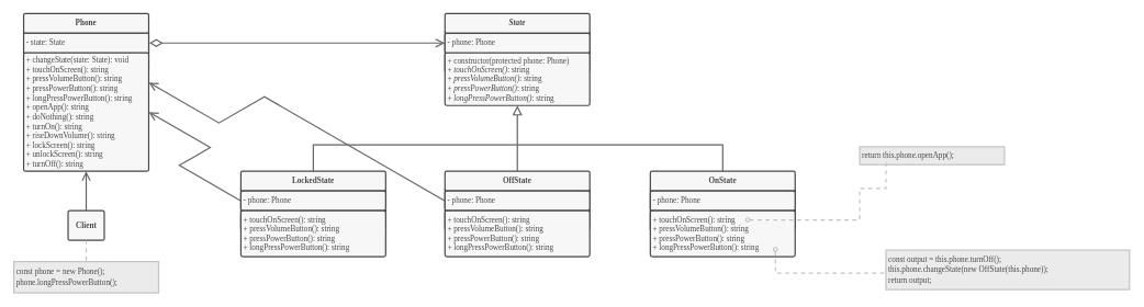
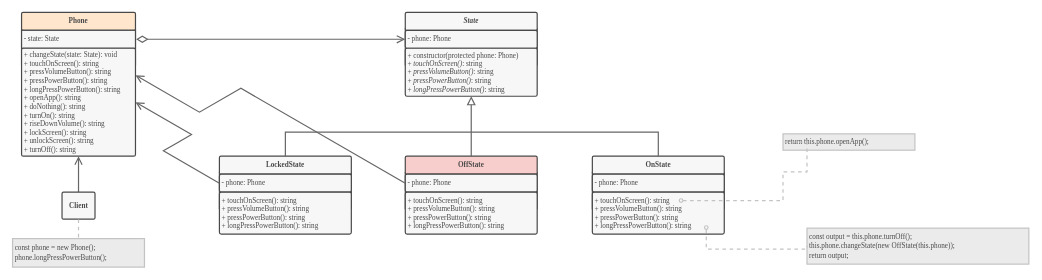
  <mxCell id="0" />
  <mxCell id="1" parent="0" />
  <mxCell id="2" value="" style="group" vertex="1" connectable="0" parent="1"><mxGeometry x="675" y="20" width="220" height="90" as="geometry" /></mxCell>
  <mxCell id="3" value="" style="whiteSpace=wrap;html=1;fillColor=#494949;strokeColor=#494949;container=0;strokeWidth=2;" vertex="1" parent="2"><mxGeometry y="27.5" width="220" height="60" as="geometry" /></mxCell>
  <mxCell id="4" value="&lt;font face=&quot;Nunito&quot; color=&quot;#494949&quot;&gt;&lt;b&gt;&lt;i&gt;State&lt;/i&gt;&lt;/b&gt;&lt;/font&gt;" style="rounded=1;whiteSpace=wrap;html=1;arcSize=5;fillColor=#F7F7F7;strokeColor=#494949;strokeWidth=2;container=0;absoluteArcSize=1;" vertex="1" parent="2"><mxGeometry width="220" height="30" as="geometry" /></mxCell>
  <mxCell id="5" value="&lt;font face=&quot;Nunito&quot;&gt;- phone: Phone&lt;/font&gt;" style="rounded=1;whiteSpace=wrap;html=1;arcSize=6;fillColor=#F7F7F7;strokeColor=#494949;align=left;perimeterSpacing=0;spacingLeft=2;fontColor=#494949;strokeWidth=2;container=0;absoluteArcSize=1;" vertex="1" parent="2"><mxGeometry y="30" width="220" height="30" as="geometry" /></mxCell>
  <mxCell id="6" value="&lt;font face=&quot;Nunito&quot; color=&quot;#494949&quot;&gt;+ constructor(protected phone: Phone)&lt;br&gt;+ &lt;i&gt;touchOnScreen()&lt;/i&gt;: string&lt;br&gt;+ &lt;i&gt;pressVolumeButton()&lt;/i&gt;: string&lt;br&gt;+ &lt;i&gt;pressPowerButton()&lt;/i&gt;: string&lt;br&gt;+ &lt;i&gt;longPressPowerButton()&lt;/i&gt;: string&lt;br&gt;&lt;/font&gt;" style="rounded=1;whiteSpace=wrap;html=1;arcSize=6;fillColor=#F7F7F7;strokeColor=#494949;align=left;spacingLeft=2;container=0;strokeWidth=2;absoluteArcSize=1;" vertex="1" parent="2"><mxGeometry y="60" width="220" height="80" as="geometry" /></mxCell>
  <mxCell id="7" value="" style="group" vertex="1" connectable="0" parent="1"><mxGeometry x="35" y="20" width="190" height="90" as="geometry" /></mxCell>
  <mxCell id="8" value="" style="whiteSpace=wrap;html=1;fillColor=#494949;strokeColor=#494949;container=0;strokeWidth=2;" vertex="1" parent="7"><mxGeometry y="27.5" width="190" height="60" as="geometry" /></mxCell>
- <mxCell id="9" value="&lt;font face=&quot;Nunito&quot; color=&quot;#494949&quot;&gt;&lt;b&gt;Phone&lt;/b&gt;&lt;/font&gt;" style="rounded=1;whiteSpace=wrap;html=1;arcSize=5;fillColor=#F7F7F7;strokeColor=#494949;strokeWidth=2;container=0;absoluteArcSize=1;" vertex="1" parent="7"><mxGeometry width="190" height="30" as="geometry" /></mxCell>
+ <mxCell id="9" value="&lt;font face=&quot;Nunito&quot; color=&quot;#494949&quot;&gt;&lt;b&gt;Phone&lt;/b&gt;&lt;/font&gt;" style="rounded=1;whiteSpace=wrap;html=1;arcSize=5;fillColor=#ffe6cc;strokeColor=#494949;strokeWidth=2;container=0;absoluteArcSize=1;" vertex="1" parent="7"><mxGeometry width="190" height="30" as="geometry" /></mxCell>
  <mxCell id="10" value="&lt;font face=&quot;Nunito&quot;&gt;- state: State&lt;/font&gt;" style="whiteSpace=wrap;html=1;arcSize=6;fillColor=#F7F7F7;strokeColor=#494949;align=left;perimeterSpacing=0;spacingLeft=2;fontColor=#494949;strokeWidth=2;container=0;absoluteArcSize=1;rounded=0;" vertex="1" parent="7"><mxGeometry y="30" width="190" height="30" as="geometry" /></mxCell>
  <mxCell id="11" value="&lt;font face=&quot;Nunito&quot; color=&quot;#494949&quot;&gt;+ changeState(state: State): void&lt;br&gt;+ touchOnScreen(): string&lt;br&gt;+ pressVolumeButton(): string&lt;br&gt;+ pressPowerButton(): string&lt;br&gt;+ longPressPowerButton(): string&lt;br&gt;+ openApp(): string&lt;br&gt;+ doNothing(): string&lt;br&gt;+ turnOn(): string&lt;br&gt;+ riseDownVolume(): string&lt;br&gt;+ lockScreen(): string&lt;br&gt;+ unlockScreen(): string&lt;br&gt;+ turnOff(): string&lt;br&gt;&lt;/font&gt;" style="rounded=1;whiteSpace=wrap;html=1;arcSize=6;fillColor=#F7F7F7;strokeColor=#494949;align=left;spacingLeft=2;container=0;strokeWidth=2;absoluteArcSize=1;" vertex="1" parent="7"><mxGeometry y="60" width="190" height="180" as="geometry" /></mxCell>
  <mxCell id="12" value="" style="group" vertex="1" connectable="0" parent="1"><mxGeometry x="987" y="260" width="220" height="90" as="geometry" /></mxCell>
  <mxCell id="13" value="" style="whiteSpace=wrap;html=1;fillColor=#494949;strokeColor=#494949;container=0;strokeWidth=2;" vertex="1" parent="12"><mxGeometry y="27.5" width="220" height="60" as="geometry" /></mxCell>
  <mxCell id="14" value="&lt;font face=&quot;Nunito&quot; color=&quot;#494949&quot;&gt;&lt;b&gt;OnState&lt;/b&gt;&lt;/font&gt;" style="rounded=1;whiteSpace=wrap;html=1;arcSize=5;fillColor=#F7F7F7;strokeColor=#494949;strokeWidth=2;container=0;absoluteArcSize=1;" vertex="1" parent="12"><mxGeometry width="220" height="30" as="geometry" /></mxCell>
  <mxCell id="15" value="&lt;font face=&quot;Nunito&quot;&gt;- phone: Phone&lt;/font&gt;" style="rounded=1;whiteSpace=wrap;html=1;arcSize=6;fillColor=#F7F7F7;strokeColor=#494949;align=left;perimeterSpacing=0;spacingLeft=2;fontColor=#494949;strokeWidth=2;container=0;absoluteArcSize=1;" vertex="1" parent="12"><mxGeometry y="30" width="220" height="30" as="geometry" /></mxCell>
  <mxCell id="16" value="&lt;font face=&quot;Nunito&quot; color=&quot;#494949&quot;&gt;+ touchOnScreen(): string&lt;br&gt;+ pressVolumeButton(): string&lt;br&gt;+ pressPowerButton(): string&lt;br&gt;+ longPressPowerButton(): string&lt;br&gt;&lt;/font&gt;" style="rounded=1;whiteSpace=wrap;html=1;arcSize=6;fillColor=#F7F7F7;strokeColor=#494949;align=left;spacingLeft=2;container=0;strokeWidth=2;absoluteArcSize=1;" vertex="1" parent="12"><mxGeometry y="60" width="220" height="70" as="geometry" /></mxCell>
  <mxCell id="17" value="" style="group" vertex="1" connectable="0" parent="1"><mxGeometry x="675" y="260" width="220" height="90" as="geometry" /></mxCell>
  <mxCell id="18" value="" style="whiteSpace=wrap;html=1;fillColor=#494949;strokeColor=#494949;container=0;strokeWidth=2;" vertex="1" parent="17"><mxGeometry y="27.5" width="220" height="60" as="geometry" /></mxCell>
- <mxCell id="19" value="&lt;font face=&quot;Nunito&quot; color=&quot;#494949&quot;&gt;&lt;b&gt;OffState&lt;/b&gt;&lt;/font&gt;" style="rounded=1;whiteSpace=wrap;html=1;arcSize=5;fillColor=#F7F7F7;strokeColor=#494949;strokeWidth=2;container=0;absoluteArcSize=1;" vertex="1" parent="17"><mxGeometry width="220" height="30" as="geometry" /></mxCell>
+ <mxCell id="19" value="&lt;font face=&quot;Nunito&quot; color=&quot;#494949&quot;&gt;&lt;b&gt;OffState&lt;/b&gt;&lt;/font&gt;" style="rounded=1;whiteSpace=wrap;html=1;arcSize=5;fillColor=#f8cecc;strokeColor=#494949;strokeWidth=2;container=0;absoluteArcSize=1;" vertex="1" parent="17"><mxGeometry width="220" height="30" as="geometry" /></mxCell>
  <mxCell id="20" value="&lt;font face=&quot;Nunito&quot;&gt;- phone: Phone&lt;/font&gt;" style="rounded=1;whiteSpace=wrap;html=1;arcSize=6;fillColor=#F7F7F7;strokeColor=#494949;align=left;perimeterSpacing=0;spacingLeft=2;fontColor=#494949;strokeWidth=2;container=0;absoluteArcSize=1;" vertex="1" parent="17"><mxGeometry y="30" width="220" height="30" as="geometry" /></mxCell>
  <mxCell id="21" value="&lt;font face=&quot;Nunito&quot; color=&quot;#494949&quot;&gt;+ touchOnScreen(): string&lt;br&gt;+ pressVolumeButton(): string&lt;br&gt;+ pressPowerButton(): string&lt;br&gt;+ longPressPowerButton(): string&lt;br&gt;&lt;/font&gt;" style="rounded=1;whiteSpace=wrap;html=1;arcSize=6;fillColor=#F7F7F7;strokeColor=#494949;align=left;spacingLeft=2;container=0;strokeWidth=2;absoluteArcSize=1;" vertex="1" parent="17"><mxGeometry y="60" width="220" height="70" as="geometry" /></mxCell>
  <mxCell id="22" value="" style="group" vertex="1" connectable="0" parent="1"><mxGeometry x="365" y="260" width="220" height="90" as="geometry" /></mxCell>
  <mxCell id="23" value="" style="whiteSpace=wrap;html=1;fillColor=#494949;strokeColor=#494949;container=0;strokeWidth=2;" vertex="1" parent="22"><mxGeometry y="27.5" width="220" height="60" as="geometry" /></mxCell>
  <mxCell id="24" value="&lt;font face=&quot;Nunito&quot; color=&quot;#494949&quot;&gt;&lt;b&gt;LockedState&lt;/b&gt;&lt;/font&gt;" style="rounded=1;whiteSpace=wrap;html=1;arcSize=5;fillColor=#F7F7F7;strokeColor=#494949;strokeWidth=2;container=0;absoluteArcSize=1;" vertex="1" parent="22"><mxGeometry width="220" height="30" as="geometry" /></mxCell>
  <mxCell id="25" value="&lt;font face=&quot;Nunito&quot;&gt;- phone: Phone&lt;/font&gt;" style="rounded=1;whiteSpace=wrap;html=1;arcSize=6;fillColor=#F7F7F7;strokeColor=#494949;align=left;perimeterSpacing=0;spacingLeft=2;fontColor=#494949;strokeWidth=2;container=0;absoluteArcSize=1;" vertex="1" parent="22"><mxGeometry y="30" width="220" height="30" as="geometry" /></mxCell>
  <mxCell id="26" value="&lt;font face=&quot;Nunito&quot; color=&quot;#494949&quot;&gt;+ touchOnScreen(): string&lt;br&gt;+ pressVolumeButton(): string&lt;br&gt;+ pressPowerButton(): string&lt;br&gt;+ longPressPowerButton(): string&lt;br&gt;&lt;/font&gt;" style="rounded=1;whiteSpace=wrap;html=1;arcSize=6;fillColor=#F7F7F7;strokeColor=#494949;align=left;spacingLeft=2;container=0;strokeWidth=2;absoluteArcSize=1;" vertex="1" parent="22"><mxGeometry y="60" width="220" height="70" as="geometry" /></mxCell>
  <mxCell id="27" value="&lt;div style=&quot;line-height: 26px;&quot;&gt;&lt;div style=&quot;line-height: 26px;&quot;&gt;&lt;div style=&quot;line-height: 26px;&quot;&gt;&lt;div style=&quot;line-height: 147%;&quot;&gt;&lt;div style=&quot;line-height: 147%;&quot;&gt;&lt;div style=&quot;line-height: 137%;&quot;&gt;&lt;div style=&quot;line-height: 137%;&quot;&gt;&lt;div style=&quot;line-height: 157%;&quot;&gt;&lt;div style=&quot;line-height: 157%;&quot;&gt;&lt;div style=&quot;line-height: 157%;&quot;&gt;&lt;div style=&quot;line-height: 157%;&quot;&gt;&lt;div style=&quot;line-height: 157%;&quot;&gt;&lt;font face=&quot;Fira Code Medium&quot;&gt;return this.phone.openApp();&lt;/font&gt;&lt;br&gt;&lt;/div&gt;&lt;/div&gt;&lt;/div&gt;&lt;/div&gt;&lt;/div&gt;&lt;/div&gt;&lt;/div&gt;&lt;/div&gt;&lt;/div&gt;&lt;/div&gt;&lt;/div&gt;&lt;/div&gt;" style="rounded=0;whiteSpace=wrap;html=1;fontColor=#494949;strokeColor=#C3C3C3;fillColor=#EBEBEB;align=left;verticalAlign=middle;spacingLeft=2;spacingRight=1;strokeWidth=2;" vertex="1" parent="1"><mxGeometry x="1305" y="222.75" width="220" height="27.25" as="geometry" /></mxCell>
  <mxCell id="28" style="edgeStyle=orthogonalEdgeStyle;html=1;entryX=0;entryY=0.5;entryDx=0;entryDy=0;fontFamily=Helvetica;fontSource=https%3A%2F%2Ffonts.googleapis.com%2Fcss%3Ffamily%3DFira%2BCode%2BMedium;endArrow=none;rounded=0;strokeColor=#C3C3C3;startArrow=oval;startFill=0;endFill=0;strokeWidth=2;startSize=6;endSize=6;sourcePerimeterSpacing=2;targetPerimeterSpacing=1;dashed=1;" edge="1" parent="1" target="27"><mxGeometry relative="1" as="geometry"><mxPoint x="1135" y="334" as="sourcePoint" /><Array as="points"><mxPoint x="1305" y="334" /><mxPoint x="1305" y="286" /><mxPoint x="1345" y="286" /></Array><mxPoint x="1345" y="310" as="targetPoint" /></mxGeometry></mxCell>
  <mxCell id="29" value="&lt;div style=&quot;line-height: 26px;&quot;&gt;&lt;div style=&quot;line-height: 26px;&quot;&gt;&lt;div style=&quot;line-height: 26px;&quot;&gt;&lt;div style=&quot;line-height: 147%;&quot;&gt;&lt;div style=&quot;line-height: 147%;&quot;&gt;&lt;div style=&quot;line-height: 137%;&quot;&gt;&lt;div style=&quot;line-height: 137%;&quot;&gt;&lt;div style=&quot;line-height: 157%;&quot;&gt;&lt;div style=&quot;line-height: 157%;&quot;&gt;&lt;div style=&quot;line-height: 157%;&quot;&gt;&lt;div style=&quot;line-height: 157%;&quot;&gt;&lt;div style=&quot;line-height: 137%;&quot;&gt;&lt;div style=&quot;line-height: 137%;&quot;&gt;&lt;font data-font-src=&quot;https://fonts.googleapis.com/css?family=Fira+Code+Medium&quot; face=&quot;Fira Code Medium&quot;&gt;const output = this.phone.turnOff();&lt;/font&gt;&lt;/div&gt;&lt;div style=&quot;line-height: 137%;&quot;&gt;&lt;font data-font-src=&quot;https://fonts.googleapis.com/css?family=Fira+Code+Medium&quot; face=&quot;Fira Code Medium&quot;&gt;this.phone.changeState(new OffState(this.phone));&lt;/font&gt;&lt;/div&gt;&lt;div style=&quot;line-height: 137%;&quot;&gt;&lt;font data-font-src=&quot;https://fonts.googleapis.com/css?family=Fira+Code+Medium&quot; face=&quot;Fira Code Medium&quot;&gt;return output;&lt;/font&gt;&lt;/div&gt;&lt;/div&gt;&lt;/div&gt;&lt;/div&gt;&lt;/div&gt;&lt;/div&gt;&lt;/div&gt;&lt;/div&gt;&lt;/div&gt;&lt;/div&gt;&lt;/div&gt;&lt;/div&gt;&lt;/div&gt;" style="rounded=0;whiteSpace=wrap;html=1;fontColor=#494949;strokeColor=#C3C3C3;fillColor=#EBEBEB;align=left;verticalAlign=middle;spacingLeft=2;spacingRight=1;strokeWidth=2;" vertex="1" parent="1"><mxGeometry x="1345" y="380" width="370" height="60" as="geometry" /></mxCell>
  <mxCell id="30" style="edgeStyle=orthogonalEdgeStyle;html=1;entryX=0;entryY=0.5;entryDx=0;entryDy=0;fontFamily=Helvetica;fontSource=https%3A%2F%2Ffonts.googleapis.com%2Fcss%3Ffamily%3DFira%2BCode%2BMedium;endArrow=none;rounded=0;strokeColor=#C3C3C3;startArrow=oval;startFill=0;endFill=0;strokeWidth=2;startSize=6;endSize=6;sourcePerimeterSpacing=2;targetPerimeterSpacing=1;dashed=1;" edge="1" parent="1" target="29"><mxGeometry relative="1" as="geometry"><mxPoint x="1177" y="379" as="sourcePoint" /><Array as="points"><mxPoint x="1177" y="415" /></Array><mxPoint x="1355" y="296.375" as="targetPoint" /></mxGeometry></mxCell>
  <mxCell id="31" style="edgeStyle=none;html=1;entryX=0.5;entryY=1;entryDx=0;entryDy=0;fontFamily=Helvetica;fontSource=https%3A%2F%2Ffonts.googleapis.com%2Fcss%3Ffamily%3DFira%2BCode%2BMedium;fontColor=default;endArrow=block;rounded=0;strokeColor=#666666;startArrow=none;startFill=0;endFill=0;targetPerimeterSpacing=0;strokeWidth=2;endSize=10;startSize=10;sourcePerimeterSpacing=0;exitX=0.5;exitY=0;exitDx=0;exitDy=0;" edge="1" parent="1" source="19" target="6"><mxGeometry relative="1" as="geometry"><mxPoint x="784.41" y="250" as="sourcePoint" /><mxPoint x="784.41" y="172.5" as="targetPoint" /></mxGeometry></mxCell>
  <mxCell id="32" style="edgeStyle=orthogonalEdgeStyle;html=1;fontFamily=Helvetica;fontSource=https%3A%2F%2Ffonts.googleapis.com%2Fcss%3Ffamily%3DFira%2BCode%2BMedium;rounded=0;endArrow=none;endFill=0;strokeColor=#666666;startArrow=none;startFill=0;targetPerimeterSpacing=0;strokeWidth=2;endSize=10;startSize=10;sourcePerimeterSpacing=0;" edge="1" parent="1" source="14"><mxGeometry relative="1" as="geometry"><mxPoint x="785" y="220" as="targetPoint" /><Array as="points"><mxPoint x="1097" y="220" /></Array></mxGeometry></mxCell>
  <mxCell id="33" style="edgeStyle=orthogonalEdgeStyle;rounded=0;html=1;fontFamily=Helvetica;fontSource=https%3A%2F%2Ffonts.googleapis.com%2Fcss%3Ffamily%3DFira%2BCode%2BMedium;endArrow=none;endFill=0;strokeColor=#666666;startArrow=none;startFill=0;targetPerimeterSpacing=0;strokeWidth=2;endSize=10;startSize=10;sourcePerimeterSpacing=0;" edge="1" parent="1" source="24"><mxGeometry relative="1" as="geometry"><mxPoint x="785" y="220" as="targetPoint" /><Array as="points"><mxPoint x="475" y="220" /></Array></mxGeometry></mxCell>
  <mxCell id="34" style="edgeStyle=orthogonalEdgeStyle;rounded=0;html=1;entryX=0;entryY=0.5;entryDx=0;entryDy=0;fontFamily=Helvetica;fontSource=https%3A%2F%2Ffonts.googleapis.com%2Fcss%3Ffamily%3DNunito;endArrow=open;endFill=0;strokeColor=#666666;strokeWidth=2;startArrow=diamondThin;startFill=0;startSize=15;endSize=10;sourcePerimeterSpacing=1;targetPerimeterSpacing=1;" edge="1" parent="1" source="10" target="5"><mxGeometry relative="1" as="geometry" /></mxCell>
  <mxCell id="35" style="edgeStyle=isometricEdgeStyle;rounded=0;html=1;entryX=1;entryY=0.5;entryDx=0;entryDy=0;fontFamily=Helvetica;fontSource=https%3A%2F%2Ffonts.googleapis.com%2Fcss%3Ffamily%3DFira%2BCode%2BMedium;endArrow=open;endFill=0;elbow=vertical;exitX=0;exitY=0.5;exitDx=0;exitDy=0;strokeColor=#666666;startArrow=none;startFill=0;targetPerimeterSpacing=0;strokeWidth=2;endSize=10;startSize=10;sourcePerimeterSpacing=0;" edge="1" parent="1" source="25" target="11"><mxGeometry relative="1" as="geometry" /></mxCell>
  <mxCell id="36" style="edgeStyle=isometricEdgeStyle;rounded=0;html=1;entryX=1;entryY=0.25;entryDx=0;entryDy=0;fontFamily=Helvetica;fontSource=https%3A%2F%2Ffonts.googleapis.com%2Fcss%3Ffamily%3DFira%2BCode%2BMedium;endArrow=open;endFill=0;elbow=vertical;exitX=0;exitY=0.5;exitDx=0;exitDy=0;strokeColor=#666666;startArrow=none;startFill=0;targetPerimeterSpacing=0;strokeWidth=2;endSize=10;startSize=10;sourcePerimeterSpacing=0;" edge="1" parent="1" source="20" target="11"><mxGeometry relative="1" as="geometry"><Array as="points"><mxPoint x="395" y="150" /></Array></mxGeometry></mxCell>
  <mxCell id="37" style="edgeStyle=orthogonalEdgeStyle;rounded=0;html=1;entryX=0.5;entryY=1;entryDx=0;entryDy=0;fontFamily=Helvetica;fontSource=https%3A%2F%2Ffonts.googleapis.com%2Fcss%3Ffamily%3DFira%2BCode%2BMedium;endArrow=open;endFill=0;elbow=vertical;strokeColor=#666666;startArrow=none;startFill=0;targetPerimeterSpacing=0;strokeWidth=2;endSize=10;startSize=10;sourcePerimeterSpacing=0;" edge="1" parent="1" source="38" target="11"><mxGeometry relative="1" as="geometry" /></mxCell>
  <mxCell id="38" value="&lt;font face=&quot;Nunito&quot; color=&quot;#494949&quot;&gt;&lt;b&gt;Client&lt;/b&gt;&lt;/font&gt;" style="rounded=1;whiteSpace=wrap;html=1;arcSize=5;fillColor=#F7F7F7;strokeColor=#494949;strokeWidth=2;container=0;absoluteArcSize=1;" vertex="1" parent="1"><mxGeometry x="102.5" y="320" width="55" height="45" as="geometry" /></mxCell>
  <mxCell id="39" style="edgeStyle=orthogonalEdgeStyle;rounded=0;html=1;entryX=0.5;entryY=1;entryDx=0;entryDy=0;fontFamily=Helvetica;fontSource=https%3A%2F%2Ffonts.googleapis.com%2Fcss%3Ffamily%3DFira%2BCode%2BMedium;endArrow=none;endFill=0;elbow=vertical;strokeColor=#C3C3C3;startArrow=none;startFill=0;strokeWidth=2;startSize=6;endSize=6;sourcePerimeterSpacing=2;targetPerimeterSpacing=1;dashed=1;" edge="1" parent="1" source="40" target="38"><mxGeometry relative="1" as="geometry" /></mxCell>
  <mxCell id="40" value="&lt;div style=&quot;line-height: 26px;&quot;&gt;&lt;div style=&quot;line-height: 26px;&quot;&gt;&lt;div style=&quot;line-height: 26px;&quot;&gt;&lt;div style=&quot;line-height: 147%;&quot;&gt;&lt;div style=&quot;line-height: 147%;&quot;&gt;&lt;div style=&quot;line-height: 137%;&quot;&gt;&lt;div style=&quot;line-height: 137%;&quot;&gt;&lt;div style=&quot;line-height: 157%;&quot;&gt;&lt;div style=&quot;line-height: 157%;&quot;&gt;&lt;div style=&quot;line-height: 157%;&quot;&gt;&lt;div style=&quot;line-height: 157%;&quot;&gt;&lt;div style=&quot;line-height: 137%;&quot;&gt;&lt;div style=&quot;line-height: 137%;&quot;&gt;&lt;font face=&quot;Fira Code Medium&quot;&gt;const phone = new Phone();&lt;/font&gt;&lt;br&gt;&lt;/div&gt;&lt;div style=&quot;line-height: 137%;&quot;&gt;&lt;font face=&quot;Fira Code Medium&quot;&gt;phone.longPressPowerButton();&lt;br&gt;&lt;/font&gt;&lt;/div&gt;&lt;/div&gt;&lt;/div&gt;&lt;/div&gt;&lt;/div&gt;&lt;/div&gt;&lt;/div&gt;&lt;/div&gt;&lt;/div&gt;&lt;/div&gt;&lt;/div&gt;&lt;/div&gt;&lt;/div&gt;" style="rounded=0;whiteSpace=wrap;html=1;fontColor=#494949;strokeColor=#C3C3C3;fillColor=#EBEBEB;align=left;verticalAlign=middle;spacingLeft=2;spacingRight=1;strokeWidth=2;" vertex="1" parent="1"><mxGeometry x="20" y="397.5" width="220" height="47.5" as="geometry" /></mxCell>
